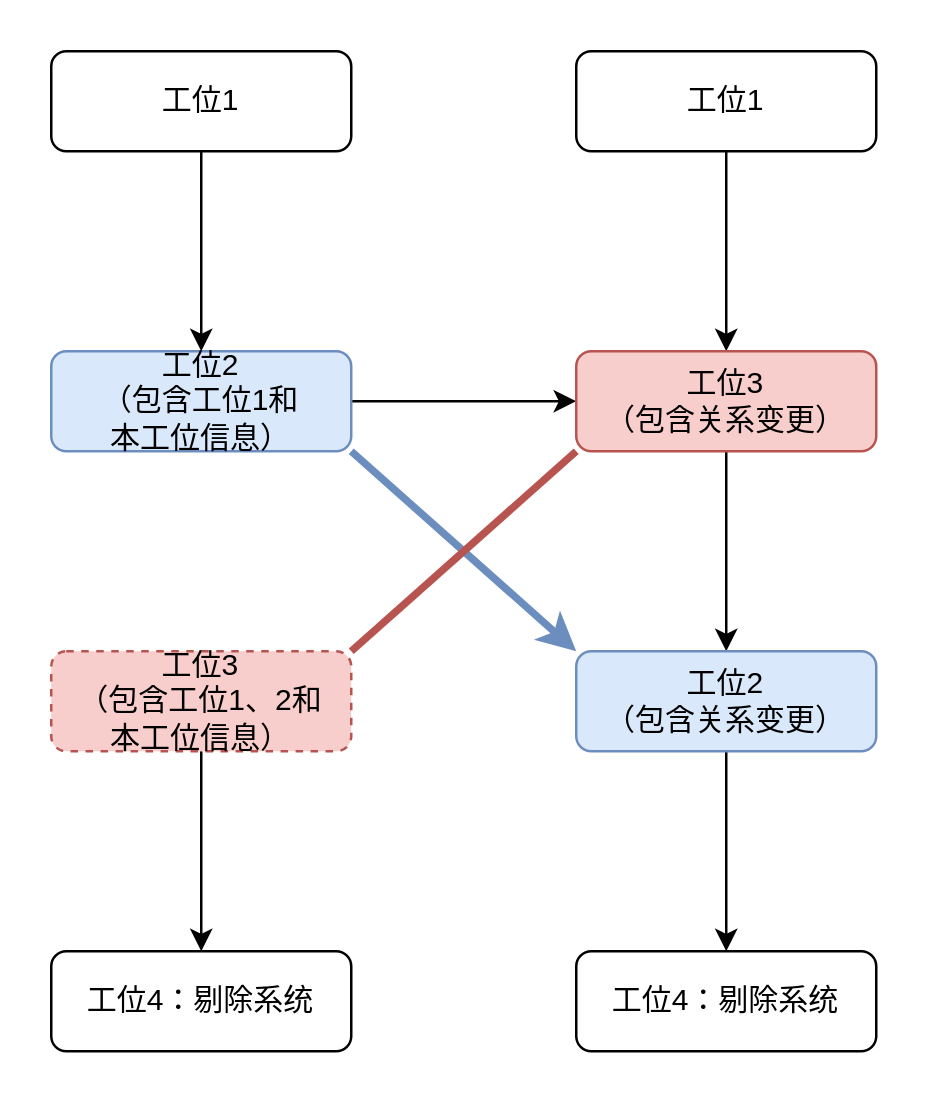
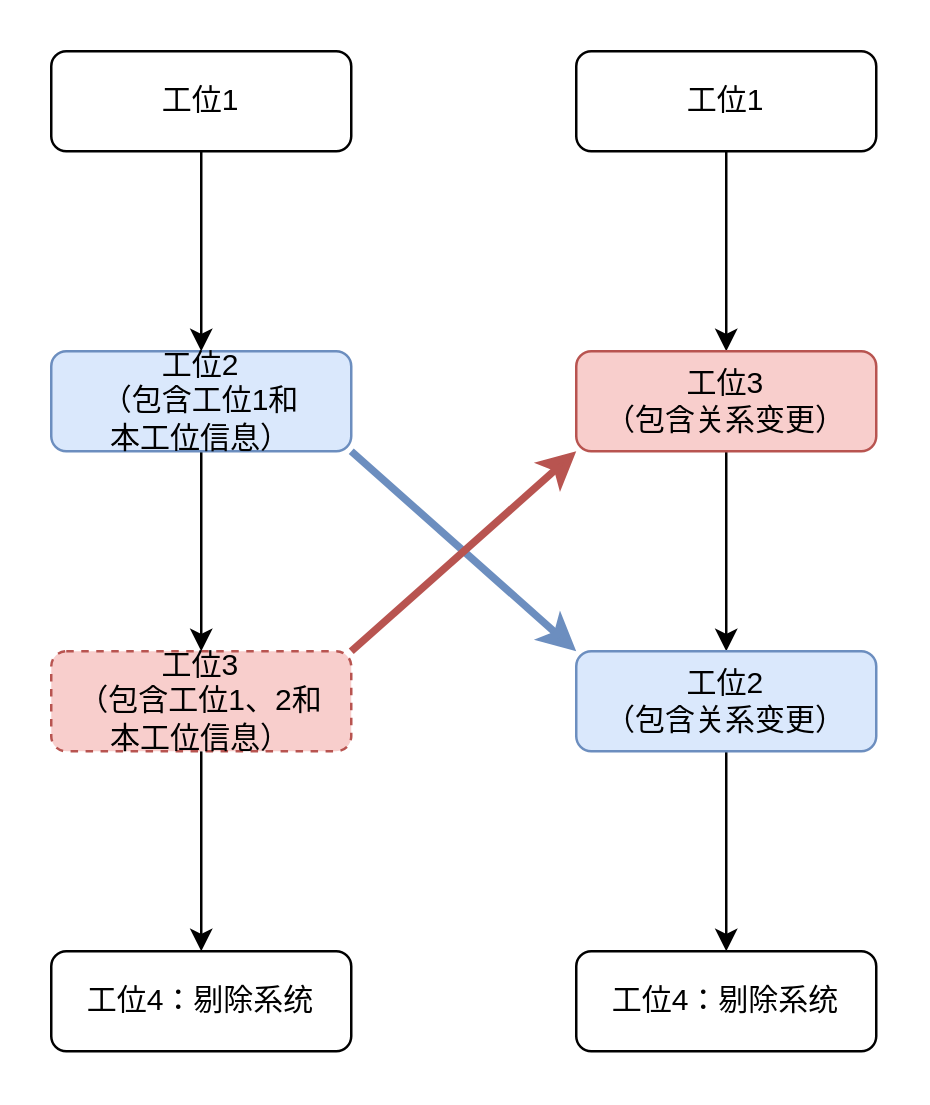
  <mxCell id="0" />
  <mxCell id="1" parent="0" />
  <mxCell id="2" value="" style="edgeStyle=orthogonalEdgeStyle;rounded=0;orthogonalLoop=1;jettySize=auto;html=1;" edge="1" parent="1" source="3" target="5"><mxGeometry relative="1" as="geometry" /></mxCell>
  <mxCell id="3" value="工位1" style="rounded=1;whiteSpace=wrap;html=1;fontSize=12;glass=0;strokeWidth=1;shadow=0;" parent="1" vertex="1"><mxGeometry x="20" y="20" width="120" height="40" as="geometry" /></mxCell>
- <mxCell id="4" value="" style="edgeStyle=orthogonalEdgeStyle;rounded=0;orthogonalLoop=1;jettySize=auto;html=1;" edge="1" parent="1" source="5" target="12"><mxGeometry relative="1" as="geometry" /></mxCell>
+ <mxCell id="4" value="" style="edgeStyle=orthogonalEdgeStyle;rounded=0;orthogonalLoop=1;jettySize=auto;html=1;" edge="1" parent="1" source="5" target="7"><mxGeometry relative="1" as="geometry" /></mxCell>
  <mxCell id="5" value="工位2&lt;br&gt;（包含工位1和&lt;br&gt;本工位信息）" style="rounded=1;whiteSpace=wrap;html=1;fontSize=12;glass=0;strokeWidth=1;shadow=0;fillColor=#dae8fc;strokeColor=#6c8ebf;" vertex="1" parent="1"><mxGeometry x="20" y="140" width="120" height="40" as="geometry" /></mxCell>
  <mxCell id="6" value="" style="edgeStyle=orthogonalEdgeStyle;rounded=0;orthogonalLoop=1;jettySize=auto;html=1;" edge="1" parent="1" source="7" target="8"><mxGeometry relative="1" as="geometry" /></mxCell>
  <mxCell id="7" value="工位3&lt;br&gt;（包含工位1、2和&lt;br&gt;本工位信息）" style="rounded=1;whiteSpace=wrap;html=1;fontSize=12;glass=0;strokeWidth=1;shadow=0;fillColor=#f8cecc;strokeColor=#b85450;dashed=1;" vertex="1" parent="1"><mxGeometry x="20" y="260" width="120" height="40" as="geometry" /></mxCell>
  <mxCell id="8" value="工位4：剔除系统" style="rounded=1;whiteSpace=wrap;html=1;fontSize=12;glass=0;strokeWidth=1;shadow=0;" vertex="1" parent="1"><mxGeometry x="20" y="380" width="120" height="40" as="geometry" /></mxCell>
  <mxCell id="9" value="" style="edgeStyle=orthogonalEdgeStyle;rounded=0;orthogonalLoop=1;jettySize=auto;html=1;" edge="1" parent="1" source="10" target="12"><mxGeometry relative="1" as="geometry" /></mxCell>
  <mxCell id="10" value="工位1" style="rounded=1;whiteSpace=wrap;html=1;fontSize=12;glass=0;strokeWidth=1;shadow=0;" vertex="1" parent="1"><mxGeometry x="230" y="20" width="120" height="40" as="geometry" /></mxCell>
  <mxCell id="11" value="" style="edgeStyle=orthogonalEdgeStyle;rounded=0;orthogonalLoop=1;jettySize=auto;html=1;" edge="1" parent="1" source="12" target="14"><mxGeometry relative="1" as="geometry" /></mxCell>
  <mxCell id="12" value="工位3&lt;br&gt;（包含关系变更）" style="rounded=1;whiteSpace=wrap;html=1;fontSize=12;glass=0;strokeWidth=1;shadow=0;fillColor=#f8cecc;strokeColor=#b85450;" vertex="1" parent="1"><mxGeometry x="230" y="140" width="120" height="40" as="geometry" /></mxCell>
  <mxCell id="13" value="" style="edgeStyle=orthogonalEdgeStyle;rounded=0;orthogonalLoop=1;jettySize=auto;html=1;" edge="1" parent="1" source="14" target="15"><mxGeometry relative="1" as="geometry" /></mxCell>
  <mxCell id="14" value="工位2&lt;br&gt;（包含关系变更）" style="rounded=1;whiteSpace=wrap;html=1;fontSize=12;glass=0;strokeWidth=1;shadow=0;fillColor=#dae8fc;strokeColor=#6c8ebf;" vertex="1" parent="1"><mxGeometry x="230" y="260" width="120" height="40" as="geometry" /></mxCell>
  <mxCell id="15" value="工位4：剔除系统" style="rounded=1;whiteSpace=wrap;html=1;fontSize=12;glass=0;strokeWidth=1;shadow=0;" vertex="1" parent="1"><mxGeometry x="230" y="380" width="120" height="40" as="geometry" /></mxCell>
  <mxCell id="16" value="" style="endArrow=classic;html=1;strokeWidth=3;exitX=1;exitY=1;exitDx=0;exitDy=0;fillColor=#dae8fc;strokeColor=#6c8ebf;" edge="1" parent="1" source="5"><mxGeometry width="50" height="50" relative="1" as="geometry"><mxPoint x="150" y="170" as="sourcePoint" /><mxPoint x="230" y="260" as="targetPoint" /></mxGeometry></mxCell>
- <mxCell id="17" value="" style="endArrow=none;html=1;strokeWidth=3;entryX=0;entryY=1;entryDx=0;entryDy=0;exitX=1;exitY=0;exitDx=0;exitDy=0;fillColor=#f8cecc;strokeColor=#b85450;" edge="1" parent="1" source="7" target="12"><mxGeometry width="50" height="50" relative="1" as="geometry"><mxPoint x="150" y="270" as="sourcePoint" /><mxPoint x="220" y="360" as="targetPoint" /></mxGeometry></mxCell>
+ <mxCell id="17" value="" style="endArrow=classic;html=1;strokeWidth=3;entryX=0;entryY=1;entryDx=0;entryDy=0;exitX=1;exitY=0;exitDx=0;exitDy=0;fillColor=#f8cecc;strokeColor=#b85450;" edge="1" parent="1" source="7" target="12"><mxGeometry width="50" height="50" relative="1" as="geometry"><mxPoint x="150" y="270" as="sourcePoint" /><mxPoint x="220" y="360" as="targetPoint" /></mxGeometry></mxCell>
